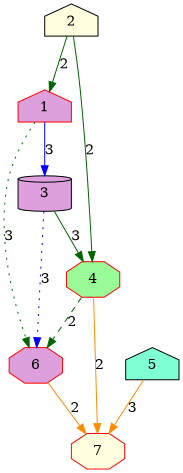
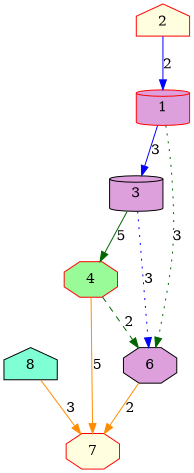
  digraph {
    node [color="#FF0000" fillcolor=plum shape=octagon style=filled]
    edge [color=darkgreen style=solid]
-   1 [shape=house]
+   1 [shape=cylinder]
    3 [color="#000000" shape=cylinder]
-   6
-   2 [color="#000000" fillcolor=lightyellow shape=house]
+   6 [color="#000000"]
+   2 [fillcolor=lightyellow shape=house]
    4 [fillcolor=palegreen]
    7 [fillcolor=lightyellow]
-   5 [color="#000000" fillcolor=aquamarine shape=house]
+   5 [color="#000000" fillcolor=aquamarine shape=house label=8]
    1 -> 3 [color=blue label=3]
    1 -> 6 [label=3 style=dotted]
    3 -> 6 [color=blue label=3 style=dotted]
-   3 -> 4 [label=3]
+   3 -> 4 [label=5]
    6 -> 7 [color=darkorange label=2]
-   2 -> 1 [label=2]
-   2 -> 4 [label=2]
+   2 -> 1 [color=blue label=2]
    4 -> 6 [label=2 style=dashed]
-   4 -> 7 [color=darkorange label=2]
+   4 -> 7 [color=darkorange label=5]
    5 -> 7 [color=darkorange label=3]
  }
